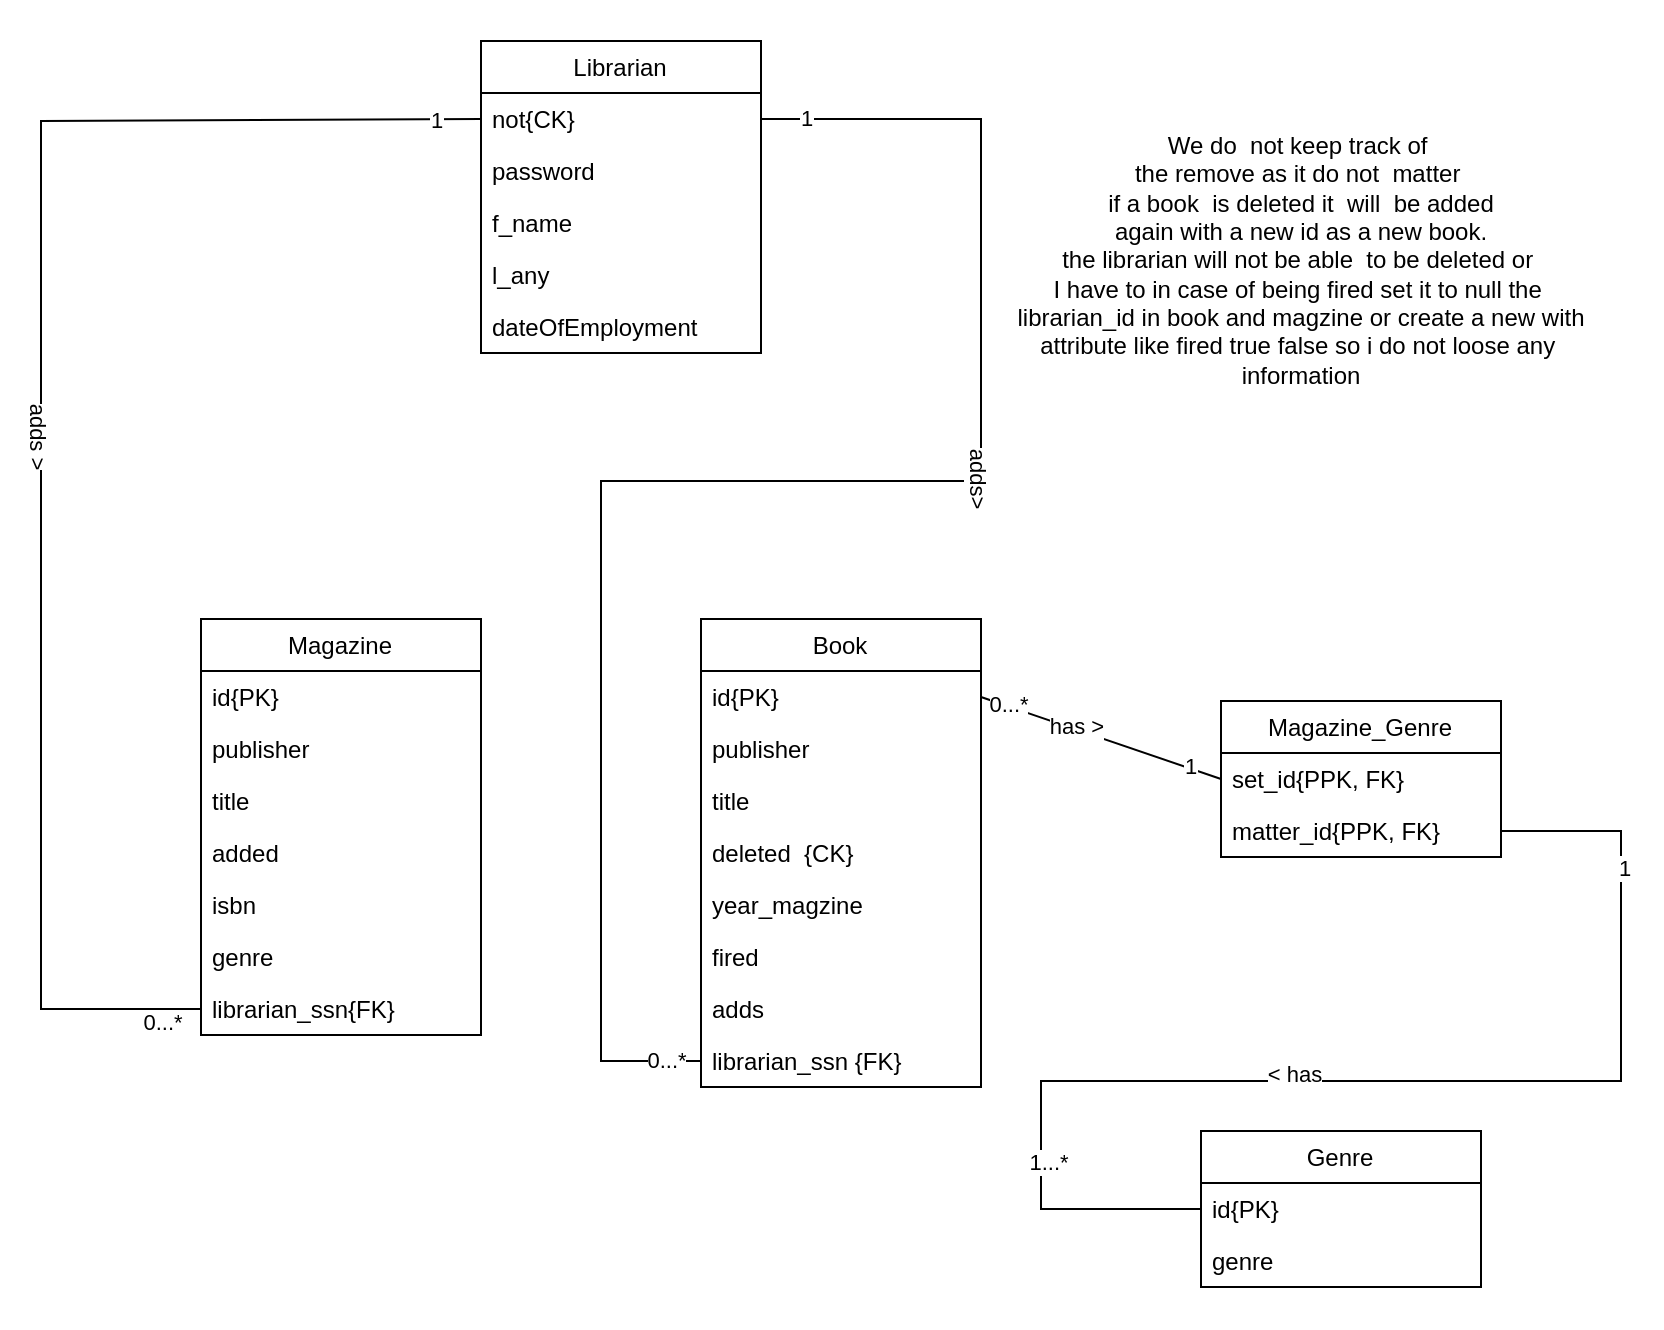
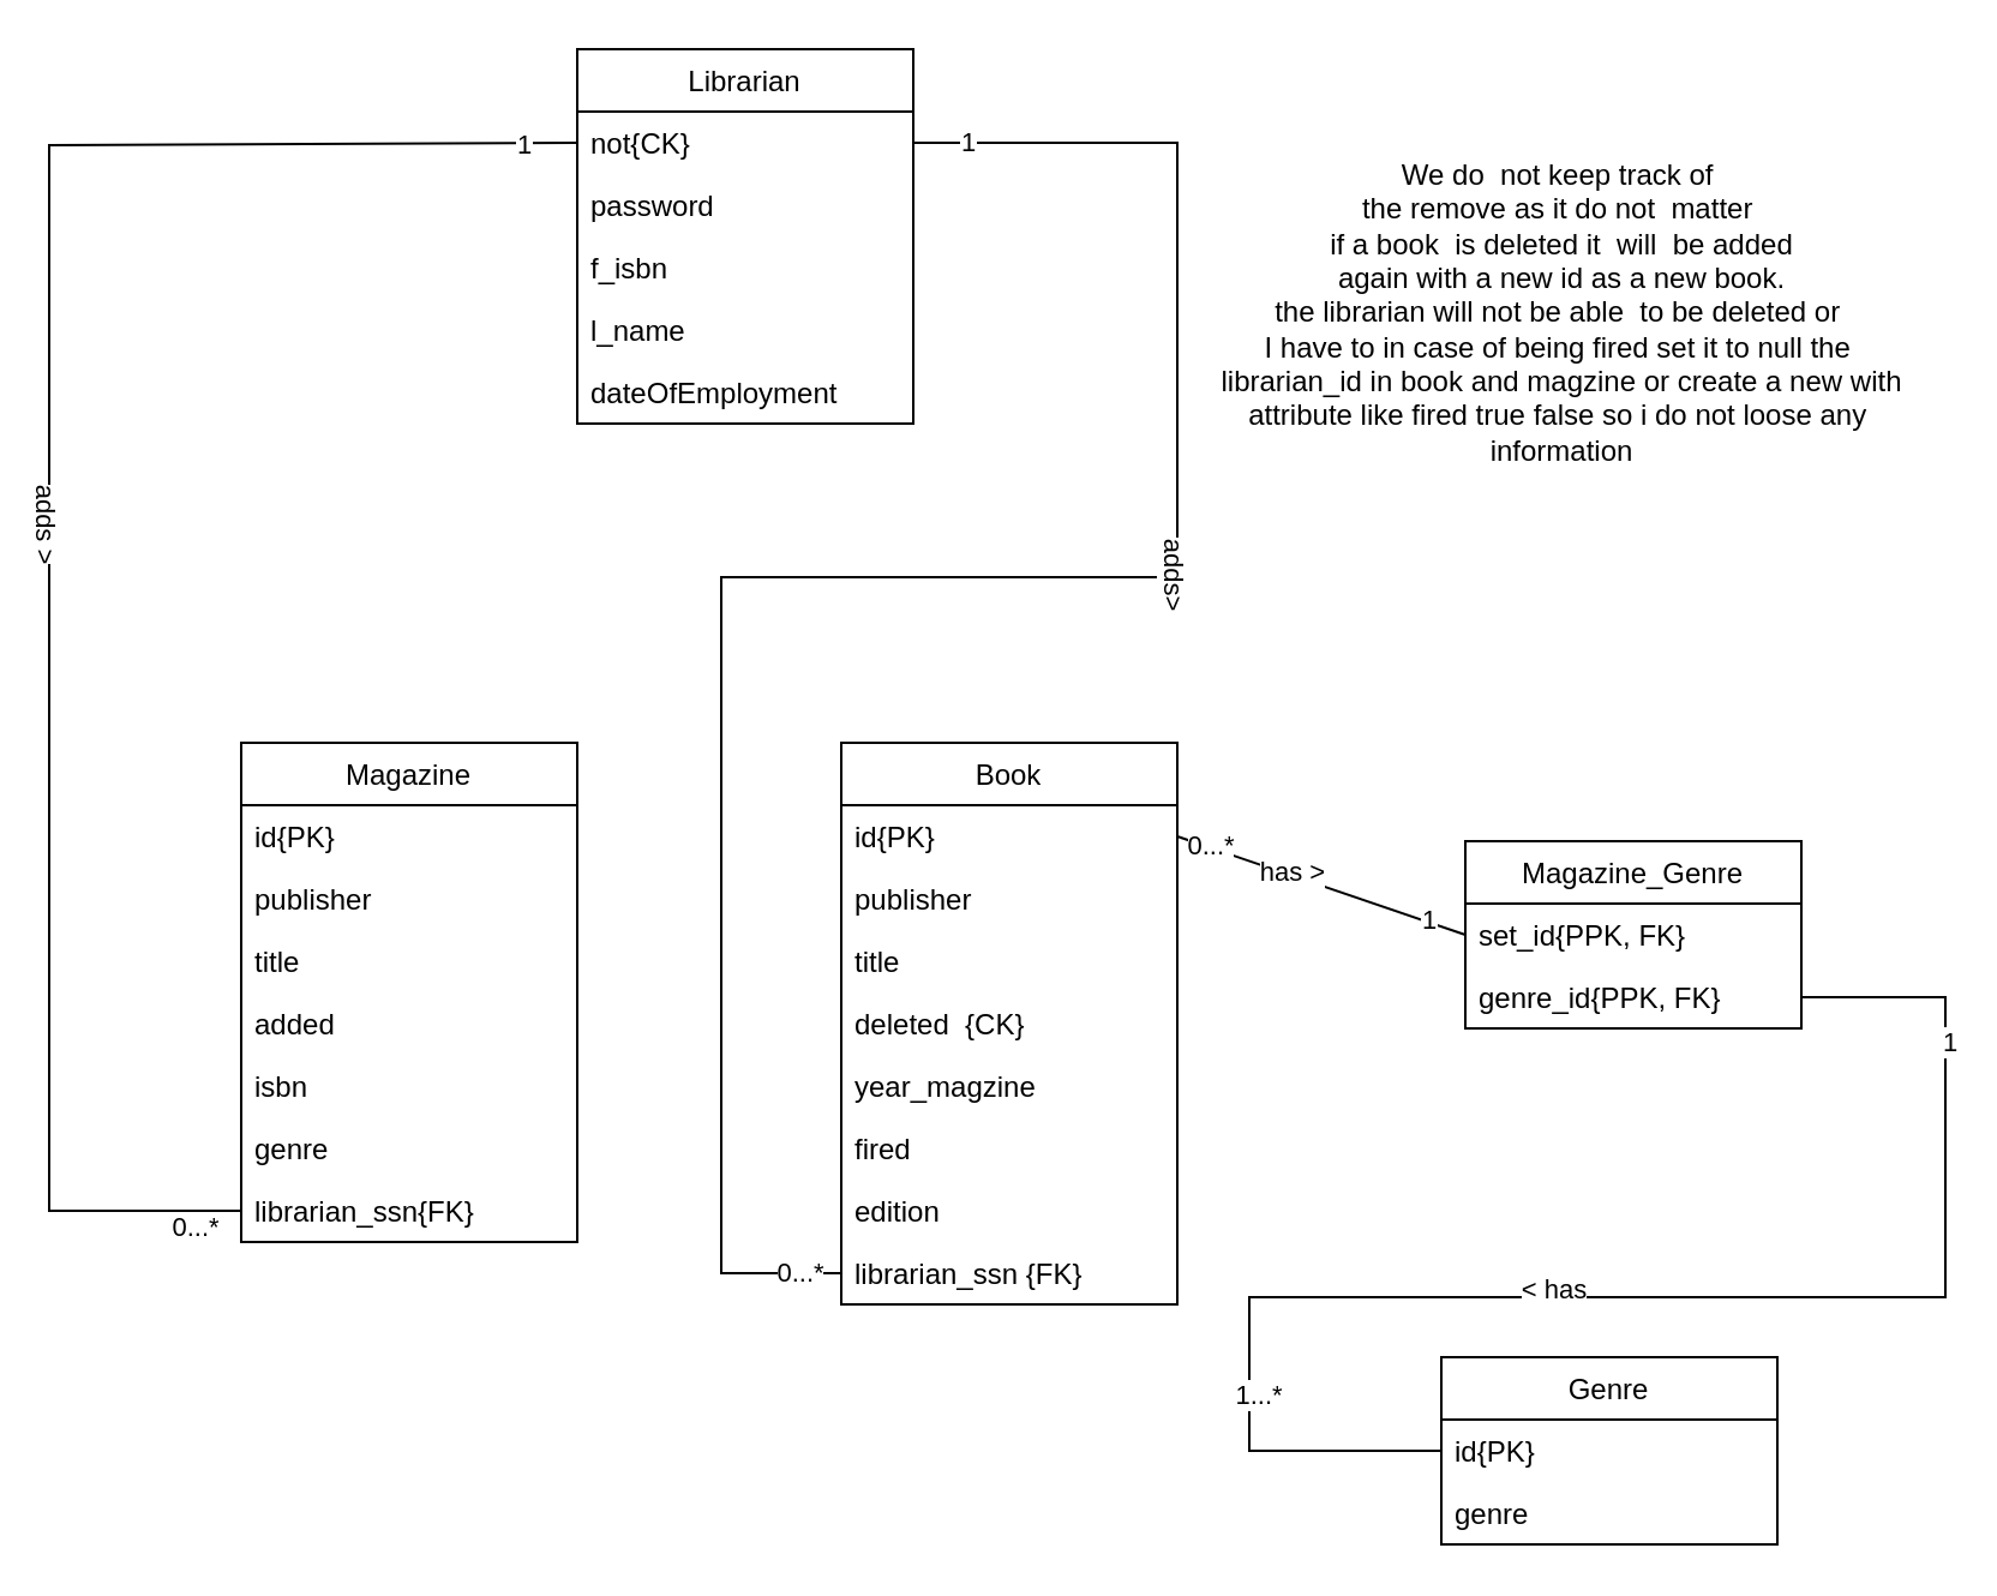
  <mxCell id="0" />
  <mxCell id="1" parent="0" />
  <mxCell id="2" value="Librarian" style="swimlane;fontStyle=0;childLayout=stackLayout;horizontal=1;startSize=26;fillColor=none;horizontalStack=0;resizeParent=1;resizeParentMax=0;resizeLast=0;collapsible=1;marginBottom=0;" parent="1" vertex="1"><mxGeometry x="240" y="20" width="140" height="156" as="geometry" /></mxCell>
  <mxCell id="3" value="not{CK}" style="text;strokeColor=none;fillColor=none;align=left;verticalAlign=top;spacingLeft=4;spacingRight=4;overflow=hidden;rotatable=0;points=[[0,0.5],[1,0.5]];portConstraint=eastwest;" parent="2" vertex="1"><mxGeometry y="26" width="140" height="26" as="geometry" /></mxCell>
  <mxCell id="4" value="password" style="text;strokeColor=none;fillColor=none;align=left;verticalAlign=top;spacingLeft=4;spacingRight=4;overflow=hidden;rotatable=0;points=[[0,0.5],[1,0.5]];portConstraint=eastwest;" parent="2" vertex="1"><mxGeometry y="52" width="140" height="26" as="geometry" /></mxCell>
- <mxCell id="5" value="f_name" style="text;strokeColor=none;fillColor=none;align=left;verticalAlign=top;spacingLeft=4;spacingRight=4;overflow=hidden;rotatable=0;points=[[0,0.5],[1,0.5]];portConstraint=eastwest;" parent="2" vertex="1"><mxGeometry y="78" width="140" height="26" as="geometry" /></mxCell>
- <mxCell id="6" value="l_any" style="text;strokeColor=none;fillColor=none;align=left;verticalAlign=top;spacingLeft=4;spacingRight=4;overflow=hidden;rotatable=0;points=[[0,0.5],[1,0.5]];portConstraint=eastwest;" parent="2" vertex="1"><mxGeometry y="104" width="140" height="26" as="geometry" /></mxCell>
+ <mxCell id="5" value="f_isbn" style="text;strokeColor=none;fillColor=none;align=left;verticalAlign=top;spacingLeft=4;spacingRight=4;overflow=hidden;rotatable=0;points=[[0,0.5],[1,0.5]];portConstraint=eastwest;" parent="2" vertex="1"><mxGeometry y="78" width="140" height="26" as="geometry" /></mxCell>
+ <mxCell id="6" value="l_name" style="text;strokeColor=none;fillColor=none;align=left;verticalAlign=top;spacingLeft=4;spacingRight=4;overflow=hidden;rotatable=0;points=[[0,0.5],[1,0.5]];portConstraint=eastwest;" parent="2" vertex="1"><mxGeometry y="104" width="140" height="26" as="geometry" /></mxCell>
  <mxCell id="7" value="dateOfEmployment" style="text;strokeColor=none;fillColor=none;align=left;verticalAlign=top;spacingLeft=4;spacingRight=4;overflow=hidden;rotatable=0;points=[[0,0.5],[1,0.5]];portConstraint=eastwest;" parent="2" vertex="1"><mxGeometry y="130" width="140" height="26" as="geometry" /></mxCell>
  <mxCell id="8" value="Magazine" style="swimlane;fontStyle=0;childLayout=stackLayout;horizontal=1;startSize=26;fillColor=none;horizontalStack=0;resizeParent=1;resizeParentMax=0;resizeLast=0;collapsible=1;marginBottom=0;" parent="1" vertex="1"><mxGeometry x="100" y="309" width="140" height="208" as="geometry" /></mxCell>
  <mxCell id="9" value="id{PK}" style="text;strokeColor=none;fillColor=none;align=left;verticalAlign=top;spacingLeft=4;spacingRight=4;overflow=hidden;rotatable=0;points=[[0,0.5],[1,0.5]];portConstraint=eastwest;" parent="8" vertex="1"><mxGeometry y="26" width="140" height="26" as="geometry" /></mxCell>
  <mxCell id="10" value="publisher" style="text;strokeColor=none;fillColor=none;align=left;verticalAlign=top;spacingLeft=4;spacingRight=4;overflow=hidden;rotatable=0;points=[[0,0.5],[1,0.5]];portConstraint=eastwest;" parent="8" vertex="1"><mxGeometry y="52" width="140" height="26" as="geometry" /></mxCell>
  <mxCell id="11" value="title" style="text;strokeColor=none;fillColor=none;align=left;verticalAlign=top;spacingLeft=4;spacingRight=4;overflow=hidden;rotatable=0;points=[[0,0.5],[1,0.5]];portConstraint=eastwest;" parent="8" vertex="1"><mxGeometry y="78" width="140" height="26" as="geometry" /></mxCell>
  <mxCell id="12" value="added" style="text;strokeColor=none;fillColor=none;align=left;verticalAlign=top;spacingLeft=4;spacingRight=4;overflow=hidden;rotatable=0;points=[[0,0.5],[1,0.5]];portConstraint=eastwest;" parent="8" vertex="1"><mxGeometry y="104" width="140" height="26" as="geometry" /></mxCell>
  <mxCell id="13" value="isbn" style="text;strokeColor=none;fillColor=none;align=left;verticalAlign=top;spacingLeft=4;spacingRight=4;overflow=hidden;rotatable=0;points=[[0,0.5],[1,0.5]];portConstraint=eastwest;" parent="8" vertex="1"><mxGeometry y="130" width="140" height="26" as="geometry" /></mxCell>
  <mxCell id="14" value="genre" style="text;strokeColor=none;fillColor=none;align=left;verticalAlign=top;spacingLeft=4;spacingRight=4;overflow=hidden;rotatable=0;points=[[0,0.5],[1,0.5]];portConstraint=eastwest;" parent="8" vertex="1"><mxGeometry y="156" width="140" height="26" as="geometry" /></mxCell>
  <mxCell id="15" value="librarian_ssn{FK}" style="text;strokeColor=none;fillColor=none;align=left;verticalAlign=top;spacingLeft=4;spacingRight=4;overflow=hidden;rotatable=0;points=[[0,0.5],[1,0.5]];portConstraint=eastwest;" parent="8" vertex="1"><mxGeometry y="182" width="140" height="26" as="geometry" /></mxCell>
  <mxCell id="16" value="Book" style="swimlane;fontStyle=0;childLayout=stackLayout;horizontal=1;startSize=26;fillColor=none;horizontalStack=0;resizeParent=1;resizeParentMax=0;resizeLast=0;collapsible=1;marginBottom=0;" parent="1" vertex="1"><mxGeometry x="350" y="309" width="140" height="234" as="geometry" /></mxCell>
  <mxCell id="17" value="id{PK}" style="text;strokeColor=none;fillColor=none;align=left;verticalAlign=top;spacingLeft=4;spacingRight=4;overflow=hidden;rotatable=0;points=[[0,0.5],[1,0.5]];portConstraint=eastwest;" parent="16" vertex="1"><mxGeometry y="26" width="140" height="26" as="geometry" /></mxCell>
  <mxCell id="18" value="publisher" style="text;strokeColor=none;fillColor=none;align=left;verticalAlign=top;spacingLeft=4;spacingRight=4;overflow=hidden;rotatable=0;points=[[0,0.5],[1,0.5]];portConstraint=eastwest;" parent="16" vertex="1"><mxGeometry y="52" width="140" height="26" as="geometry" /></mxCell>
  <mxCell id="19" value="title" style="text;strokeColor=none;fillColor=none;align=left;verticalAlign=top;spacingLeft=4;spacingRight=4;overflow=hidden;rotatable=0;points=[[0,0.5],[1,0.5]];portConstraint=eastwest;" parent="16" vertex="1"><mxGeometry y="78" width="140" height="26" as="geometry" /></mxCell>
  <mxCell id="20" value="deleted  {CK}" style="text;strokeColor=none;fillColor=none;align=left;verticalAlign=top;spacingLeft=4;spacingRight=4;overflow=hidden;rotatable=0;points=[[0,0.5],[1,0.5]];portConstraint=eastwest;" parent="16" vertex="1"><mxGeometry y="104" width="140" height="26" as="geometry" /></mxCell>
  <mxCell id="21" value="year_magzine" style="text;strokeColor=none;fillColor=none;align=left;verticalAlign=top;spacingLeft=4;spacingRight=4;overflow=hidden;rotatable=0;points=[[0,0.5],[1,0.5]];portConstraint=eastwest;" parent="16" vertex="1"><mxGeometry y="130" width="140" height="26" as="geometry" /></mxCell>
  <mxCell id="22" value="fired" style="text;strokeColor=none;fillColor=none;align=left;verticalAlign=top;spacingLeft=4;spacingRight=4;overflow=hidden;rotatable=0;points=[[0,0.5],[1,0.5]];portConstraint=eastwest;" parent="16" vertex="1"><mxGeometry y="156" width="140" height="26" as="geometry" /></mxCell>
- <mxCell id="23" value="adds" style="text;strokeColor=none;fillColor=none;align=left;verticalAlign=top;spacingLeft=4;spacingRight=4;overflow=hidden;rotatable=0;points=[[0,0.5],[1,0.5]];portConstraint=eastwest;" parent="16" vertex="1"><mxGeometry y="182" width="140" height="26" as="geometry" /></mxCell>
+ <mxCell id="23" value="edition" style="text;strokeColor=none;fillColor=none;align=left;verticalAlign=top;spacingLeft=4;spacingRight=4;overflow=hidden;rotatable=0;points=[[0,0.5],[1,0.5]];portConstraint=eastwest;" parent="16" vertex="1"><mxGeometry y="182" width="140" height="26" as="geometry" /></mxCell>
  <mxCell id="24" value="librarian_ssn {FK}" style="text;strokeColor=none;fillColor=none;align=left;verticalAlign=top;spacingLeft=4;spacingRight=4;overflow=hidden;rotatable=0;points=[[0,0.5],[1,0.5]];portConstraint=eastwest;" parent="16" vertex="1"><mxGeometry y="208" width="140" height="26" as="geometry" /></mxCell>
  <mxCell id="25" value="Genre" style="swimlane;fontStyle=0;childLayout=stackLayout;horizontal=1;startSize=26;fillColor=none;horizontalStack=0;resizeParent=1;resizeParentMax=0;resizeLast=0;collapsible=1;marginBottom=0;" parent="1" vertex="1"><mxGeometry x="600" y="565" width="140" height="78" as="geometry" /></mxCell>
  <mxCell id="26" value="id{PK}" style="text;strokeColor=none;fillColor=none;align=left;verticalAlign=top;spacingLeft=4;spacingRight=4;overflow=hidden;rotatable=0;points=[[0,0.5],[1,0.5]];portConstraint=eastwest;" parent="25" vertex="1"><mxGeometry y="26" width="140" height="26" as="geometry" /></mxCell>
  <mxCell id="27" value="genre" style="text;strokeColor=none;fillColor=none;align=left;verticalAlign=top;spacingLeft=4;spacingRight=4;overflow=hidden;rotatable=0;points=[[0,0.5],[1,0.5]];portConstraint=eastwest;" parent="25" vertex="1"><mxGeometry y="52" width="140" height="26" as="geometry" /></mxCell>
  <mxCell id="28" value="" style="endArrow=none;html=1;rounded=0;entryX=0;entryY=0.5;entryDx=0;entryDy=0;exitX=0;exitY=0.5;exitDx=0;exitDy=0;" parent="1" source="15" target="3" edge="1"><mxGeometry width="50" height="50" relative="1" as="geometry"><mxPoint x="30" y="370" as="sourcePoint" /><mxPoint x="440" y="230" as="targetPoint" /><Array as="points"><mxPoint x="20" y="504" /><mxPoint x="20" y="360" /><mxPoint x="20" y="60" /></Array></mxGeometry></mxCell>
  <mxCell id="29" value="adds &amp;gt;" style="edgeLabel;html=1;align=center;verticalAlign=middle;resizable=0;points=[];rotation=90;" parent="28" vertex="1" connectable="0"><mxGeometry x="-0.013" relative="1" as="geometry"><mxPoint as="offset" /></mxGeometry></mxCell>
  <mxCell id="30" value="1" style="edgeLabel;html=1;align=center;verticalAlign=middle;resizable=0;points=[];" parent="28" vertex="1" connectable="0"><mxGeometry x="0.94" relative="1" as="geometry"><mxPoint as="offset" /></mxGeometry></mxCell>
  <mxCell id="31" value="0...*" style="edgeLabel;html=1;align=center;verticalAlign=middle;resizable=0;points=[];" parent="28" vertex="1" connectable="0"><mxGeometry x="-0.95" y="2" relative="1" as="geometry"><mxPoint x="-1" y="4" as="offset" /></mxGeometry></mxCell>
  <mxCell id="32" value="" style="endArrow=none;html=1;rounded=0;entryX=1;entryY=0.5;entryDx=0;entryDy=0;exitX=0;exitY=0.5;exitDx=0;exitDy=0;" parent="1" source="24" target="3" edge="1"><mxGeometry width="50" height="50" relative="1" as="geometry"><mxPoint x="370" y="180" as="sourcePoint" /><mxPoint x="420" y="130" as="targetPoint" /><Array as="points"><mxPoint x="300" y="530" /><mxPoint x="300" y="240" /><mxPoint x="490" y="240" /><mxPoint x="490" y="59" /></Array></mxGeometry></mxCell>
  <mxCell id="33" value="adds&amp;gt;" style="edgeLabel;html=1;align=center;verticalAlign=middle;resizable=0;points=[];rotation=90;" parent="32" vertex="1" connectable="0"><mxGeometry x="0.297" relative="1" as="geometry"><mxPoint as="offset" /></mxGeometry></mxCell>
  <mxCell id="34" value="1" style="edgeLabel;html=1;align=center;verticalAlign=middle;resizable=0;points=[];" parent="32" vertex="1" connectable="0"><mxGeometry x="0.947" y="-1" relative="1" as="geometry"><mxPoint as="offset" /></mxGeometry></mxCell>
  <mxCell id="35" value="0...*" style="edgeLabel;html=1;align=center;verticalAlign=middle;resizable=0;points=[];" parent="32" vertex="1" connectable="0"><mxGeometry x="-0.956" y="-1" relative="1" as="geometry"><mxPoint as="offset" /></mxGeometry></mxCell>
  <mxCell id="36" value="We do&amp;nbsp; not keep track of&amp;nbsp;&lt;br&gt;the remove as it do not&amp;nbsp; matter&amp;nbsp;&lt;br&gt;if a book&amp;nbsp; is deleted it&amp;nbsp; will&amp;nbsp; be added&lt;br&gt;again with a new id as a new book.&lt;br&gt;the librarian will not be able&amp;nbsp; to be deleted or&amp;nbsp;&lt;br&gt;I have to in case of being fired set it to null the&amp;nbsp;&lt;br&gt;librarian_id in book and magzine or create a new with&lt;br&gt;attribute like fired true false so i do not loose any&amp;nbsp;&lt;br&gt;information" style="text;html=1;align=center;verticalAlign=middle;resizable=0;points=[];autosize=1;strokeColor=none;fillColor=none;" parent="1" vertex="1"><mxGeometry x="500" y="65" width="300" height="130" as="geometry" /></mxCell>
  <mxCell id="37" value="Magazine_Genre" style="swimlane;fontStyle=0;childLayout=stackLayout;horizontal=1;startSize=26;fillColor=none;horizontalStack=0;resizeParent=1;resizeParentMax=0;resizeLast=0;collapsible=1;marginBottom=0;" parent="1" vertex="1"><mxGeometry x="610" y="350" width="140" height="78" as="geometry" /></mxCell>
  <mxCell id="38" value="set_id{PPK, FK}" style="text;strokeColor=none;fillColor=none;align=left;verticalAlign=top;spacingLeft=4;spacingRight=4;overflow=hidden;rotatable=0;points=[[0,0.5],[1,0.5]];portConstraint=eastwest;" parent="37" vertex="1"><mxGeometry y="26" width="140" height="26" as="geometry" /></mxCell>
- <mxCell id="39" value="matter_id{PPK, FK}" style="text;strokeColor=none;fillColor=none;align=left;verticalAlign=top;spacingLeft=4;spacingRight=4;overflow=hidden;rotatable=0;points=[[0,0.5],[1,0.5]];portConstraint=eastwest;" parent="37" vertex="1"><mxGeometry y="52" width="140" height="26" as="geometry" /></mxCell>
+ <mxCell id="39" value="genre_id{PPK, FK}" style="text;strokeColor=none;fillColor=none;align=left;verticalAlign=top;spacingLeft=4;spacingRight=4;overflow=hidden;rotatable=0;points=[[0,0.5],[1,0.5]];portConstraint=eastwest;" parent="37" vertex="1"><mxGeometry y="52" width="140" height="26" as="geometry" /></mxCell>
  <mxCell id="40" value="" style="endArrow=none;html=1;rounded=0;entryX=0;entryY=0.5;entryDx=0;entryDy=0;exitX=1;exitY=0.5;exitDx=0;exitDy=0;" parent="1" source="17" target="38" edge="1"><mxGeometry width="50" height="50" relative="1" as="geometry"><mxPoint x="500" y="359" as="sourcePoint" /><mxPoint x="550" y="309" as="targetPoint" /></mxGeometry></mxCell>
  <mxCell id="41" value="0...*" style="edgeLabel;html=1;align=center;verticalAlign=middle;resizable=0;points=[];" parent="40" vertex="1" connectable="0"><mxGeometry x="-0.771" y="1" relative="1" as="geometry"><mxPoint x="-1" as="offset" /></mxGeometry></mxCell>
  <mxCell id="42" value="1" style="edgeLabel;html=1;align=center;verticalAlign=middle;resizable=0;points=[];" parent="40" vertex="1" connectable="0"><mxGeometry x="0.726" y="1" relative="1" as="geometry"><mxPoint x="1" as="offset" /></mxGeometry></mxCell>
  <mxCell id="43" value="has &amp;gt;" style="edgeLabel;html=1;align=center;verticalAlign=middle;resizable=0;points=[];" parent="40" vertex="1" connectable="0"><mxGeometry x="-0.212" y="2" relative="1" as="geometry"><mxPoint as="offset" /></mxGeometry></mxCell>
  <mxCell id="44" value="" style="endArrow=none;html=1;rounded=0;entryX=0;entryY=0.5;entryDx=0;entryDy=0;exitX=1;exitY=0.5;exitDx=0;exitDy=0;" parent="1" source="39" target="26" edge="1"><mxGeometry width="50" height="50" relative="1" as="geometry"><mxPoint x="640" y="440" as="sourcePoint" /><mxPoint x="690" y="390" as="targetPoint" /><Array as="points"><mxPoint x="810" y="415" /><mxPoint x="810" y="540" /><mxPoint x="520" y="540" /><mxPoint x="520" y="604" /></Array></mxGeometry></mxCell>
  <mxCell id="45" value="1...*" style="edgeLabel;html=1;align=center;verticalAlign=middle;resizable=0;points=[];" parent="44" vertex="1" connectable="0"><mxGeometry x="0.665" y="3" relative="1" as="geometry"><mxPoint as="offset" /></mxGeometry></mxCell>
  <mxCell id="46" value="1" style="edgeLabel;html=1;align=center;verticalAlign=middle;resizable=0;points=[];" parent="44" vertex="1" connectable="0"><mxGeometry x="-0.749" y="1" relative="1" as="geometry"><mxPoint as="offset" /></mxGeometry></mxCell>
  <mxCell id="47" value="&amp;lt; has" style="edgeLabel;html=1;align=center;verticalAlign=middle;resizable=0;points=[];" parent="44" vertex="1" connectable="0"><mxGeometry x="0.128" y="-4" relative="1" as="geometry"><mxPoint as="offset" /></mxGeometry></mxCell>
